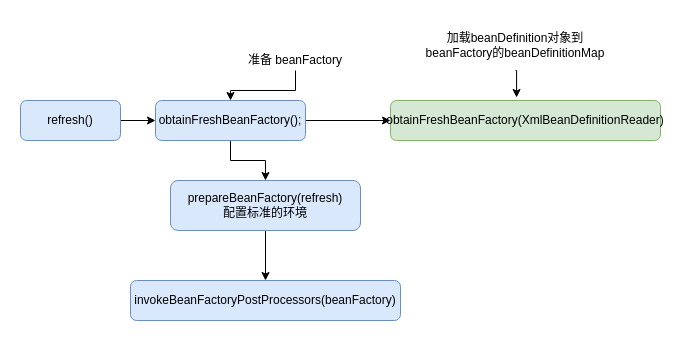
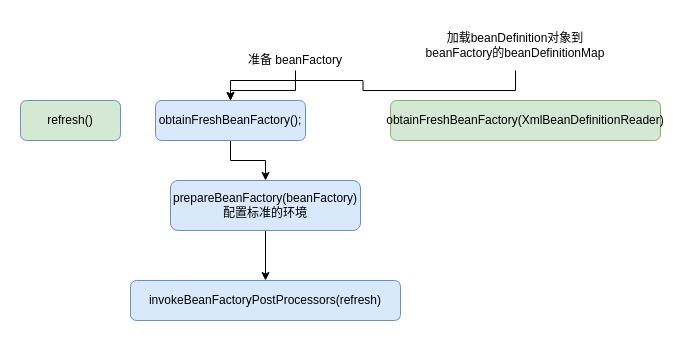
  <mxCell id="0" />
  <mxCell id="1" parent="0" />
- <mxCell id="2" value="" style="edgeStyle=orthogonalEdgeStyle;rounded=0;orthogonalLoop=1;jettySize=auto;html=1;" parent="1" source="3" target="6" edge="1"><mxGeometry relative="1" as="geometry" /></mxCell>
- <mxCell id="3" value="refresh()" style="rounded=1;whiteSpace=wrap;html=1;fillColor=#dae8fc;strokeColor=#6c8ebf;" parent="1" vertex="1"><mxGeometry x="20" y="100" width="100" height="40" as="geometry" /></mxCell>
- <mxCell id="4" value="" style="edgeStyle=orthogonalEdgeStyle;rounded=0;orthogonalLoop=1;jettySize=auto;html=1;" parent="1" source="6" target="9" edge="1"><mxGeometry relative="1" as="geometry" /></mxCell>
+ <mxCell id="3" value="refresh()" style="rounded=1;whiteSpace=wrap;html=1;fillColor=#d5e8d4;strokeColor=#6c8ebf;" parent="1" vertex="1"><mxGeometry x="20" y="100" width="100" height="40" as="geometry" /></mxCell>
  <mxCell id="5" value="" style="edgeStyle=orthogonalEdgeStyle;rounded=0;orthogonalLoop=1;jettySize=auto;html=1;" parent="1" source="6" target="13" edge="1"><mxGeometry relative="1" as="geometry" /></mxCell>
  <mxCell id="6" value="obtainFreshBeanFactory();" style="whiteSpace=wrap;html=1;rounded=1;strokeColor=#6c8ebf;fillColor=#dae8fc;shadow=0;sketch=0;glass=0;" parent="1" vertex="1"><mxGeometry x="155" y="100" width="150" height="40" as="geometry" /></mxCell>
  <mxCell id="7" value="" style="edgeStyle=orthogonalEdgeStyle;rounded=0;orthogonalLoop=1;jettySize=auto;html=1;" parent="1" source="8" target="6" edge="1"><mxGeometry relative="1" as="geometry" /></mxCell>
  <mxCell id="8" value="准备 beanFactory" style="text;html=1;strokeColor=none;fillColor=none;align=center;verticalAlign=middle;whiteSpace=wrap;rounded=0;shadow=0;glass=0;sketch=0;" parent="1" vertex="1"><mxGeometry x="210" y="50" width="170" height="20" as="geometry" /></mxCell>
  <mxCell id="9" value="obtainFreshBeanFactory(XmlBeanDefinitionReader)" style="whiteSpace=wrap;html=1;rounded=1;strokeColor=#82b366;fillColor=#d5e8d4;shadow=0;sketch=0;glass=0;" parent="1" vertex="1"><mxGeometry x="390" y="100" width="270" height="40" as="geometry" /></mxCell>
- <mxCell id="10" style="edgeStyle=orthogonalEdgeStyle;rounded=0;orthogonalLoop=1;jettySize=auto;html=1;exitX=0.5;exitY=1;exitDx=0;exitDy=0;entryX=0.467;entryY=-0.075;entryDx=0;entryDy=0;entryPerimeter=0;" parent="1" source="11" target="9" edge="1"><mxGeometry relative="1" as="geometry" /></mxCell>
+ <mxCell id="10" style="edgeStyle=orthogonalEdgeStyle;rounded=0;orthogonalLoop=1;jettySize=auto;html=1;exitX=0.5;exitY=1;exitDx=0;exitDy=0;" parent="1" source="11" target="6" edge="1"><mxGeometry relative="1" as="geometry" /></mxCell>
  <mxCell id="11" value="加载beanDefinition对象到beanFactory的beanDefinitionMap" style="text;html=1;strokeColor=none;fillColor=none;align=center;verticalAlign=middle;whiteSpace=wrap;rounded=0;shadow=0;glass=0;sketch=0;" parent="1" vertex="1"><mxGeometry x="420" y="20" width="190" height="50" as="geometry" /></mxCell>
  <mxCell id="12" value="" style="edgeStyle=orthogonalEdgeStyle;rounded=0;orthogonalLoop=1;jettySize=auto;html=1;" parent="1" source="13" target="14" edge="1"><mxGeometry relative="1" as="geometry" /></mxCell>
- <mxCell id="13" value="prepareBeanFactory(refresh)&lt;br&gt;配置标准的环境" style="whiteSpace=wrap;html=1;rounded=1;strokeColor=#6c8ebf;fillColor=#dae8fc;shadow=0;sketch=0;glass=0;" parent="1" vertex="1"><mxGeometry x="170" y="180" width="190" height="50" as="geometry" /></mxCell>
- <mxCell id="14" value="invokeBeanFactoryPostProcessors(beanFactory)" style="whiteSpace=wrap;html=1;rounded=1;strokeColor=#6c8ebf;fillColor=#dae8fc;shadow=0;sketch=0;glass=0;" parent="1" vertex="1"><mxGeometry x="130" y="280" width="270" height="40" as="geometry" /></mxCell>
+ <mxCell id="13" value="prepareBeanFactory(beanFactory)&lt;br&gt;配置标准的环境" style="whiteSpace=wrap;html=1;rounded=1;strokeColor=#6c8ebf;fillColor=#dae8fc;shadow=0;sketch=0;glass=0;" parent="1" vertex="1"><mxGeometry x="170" y="180" width="190" height="50" as="geometry" /></mxCell>
+ <mxCell id="14" value="invokeBeanFactoryPostProcessors(refresh)" style="whiteSpace=wrap;html=1;rounded=1;strokeColor=#6c8ebf;fillColor=#dae8fc;shadow=0;sketch=0;glass=0;" parent="1" vertex="1"><mxGeometry x="130" y="280" width="270" height="40" as="geometry" /></mxCell>
